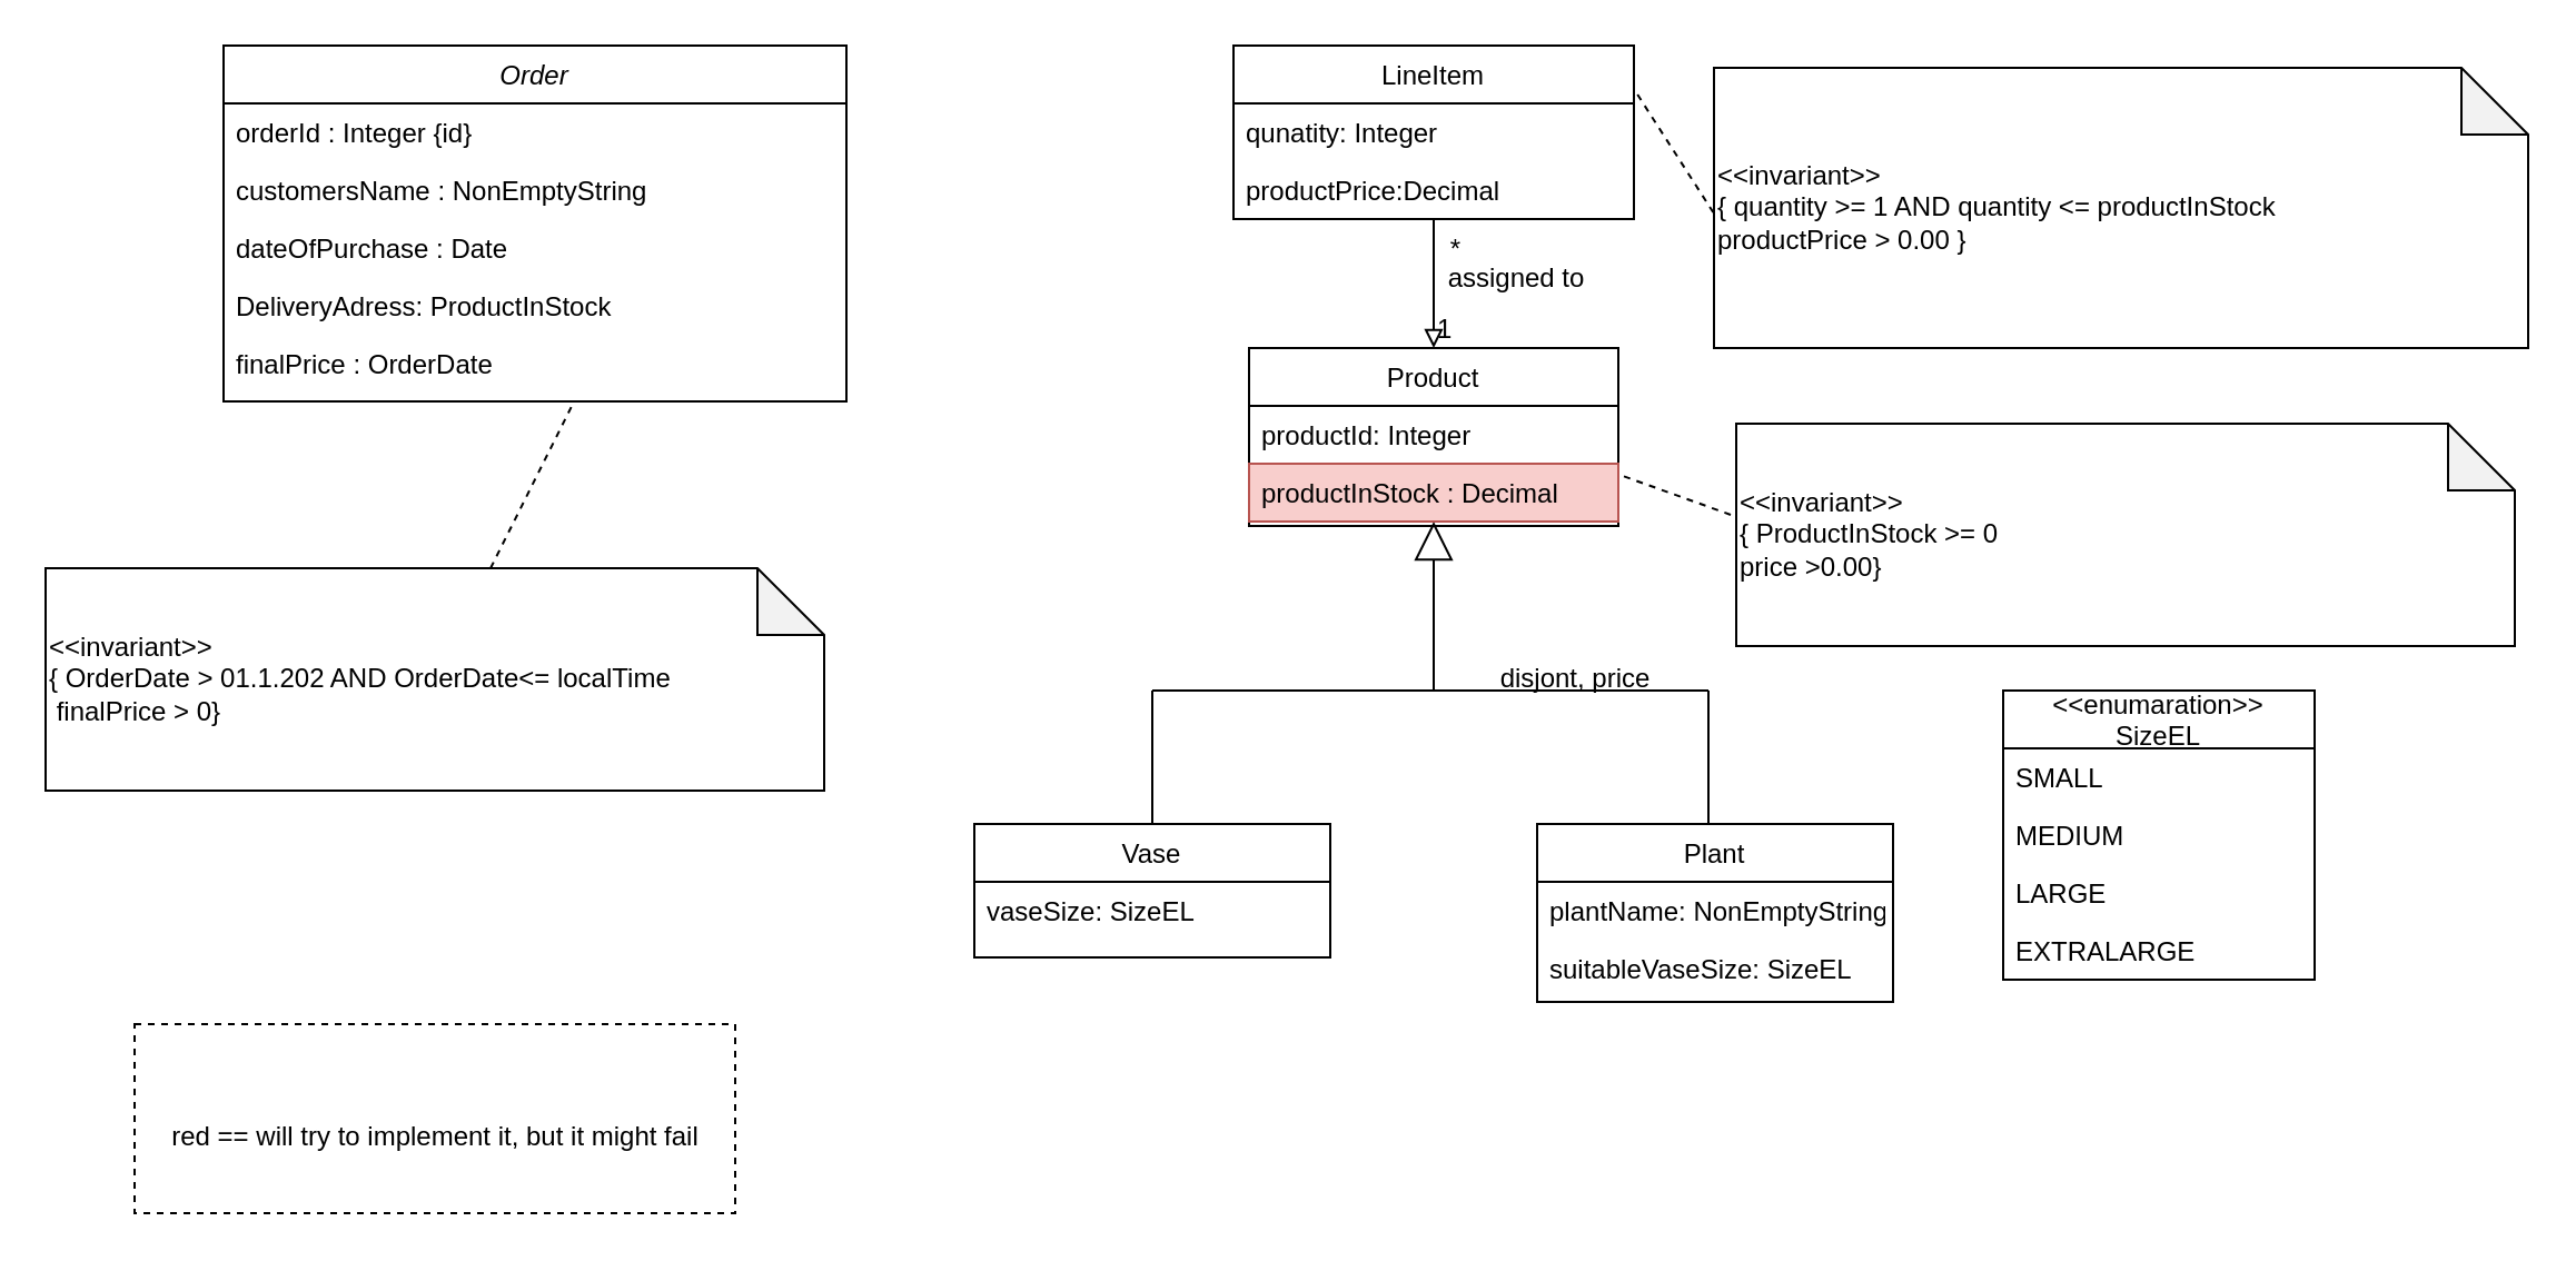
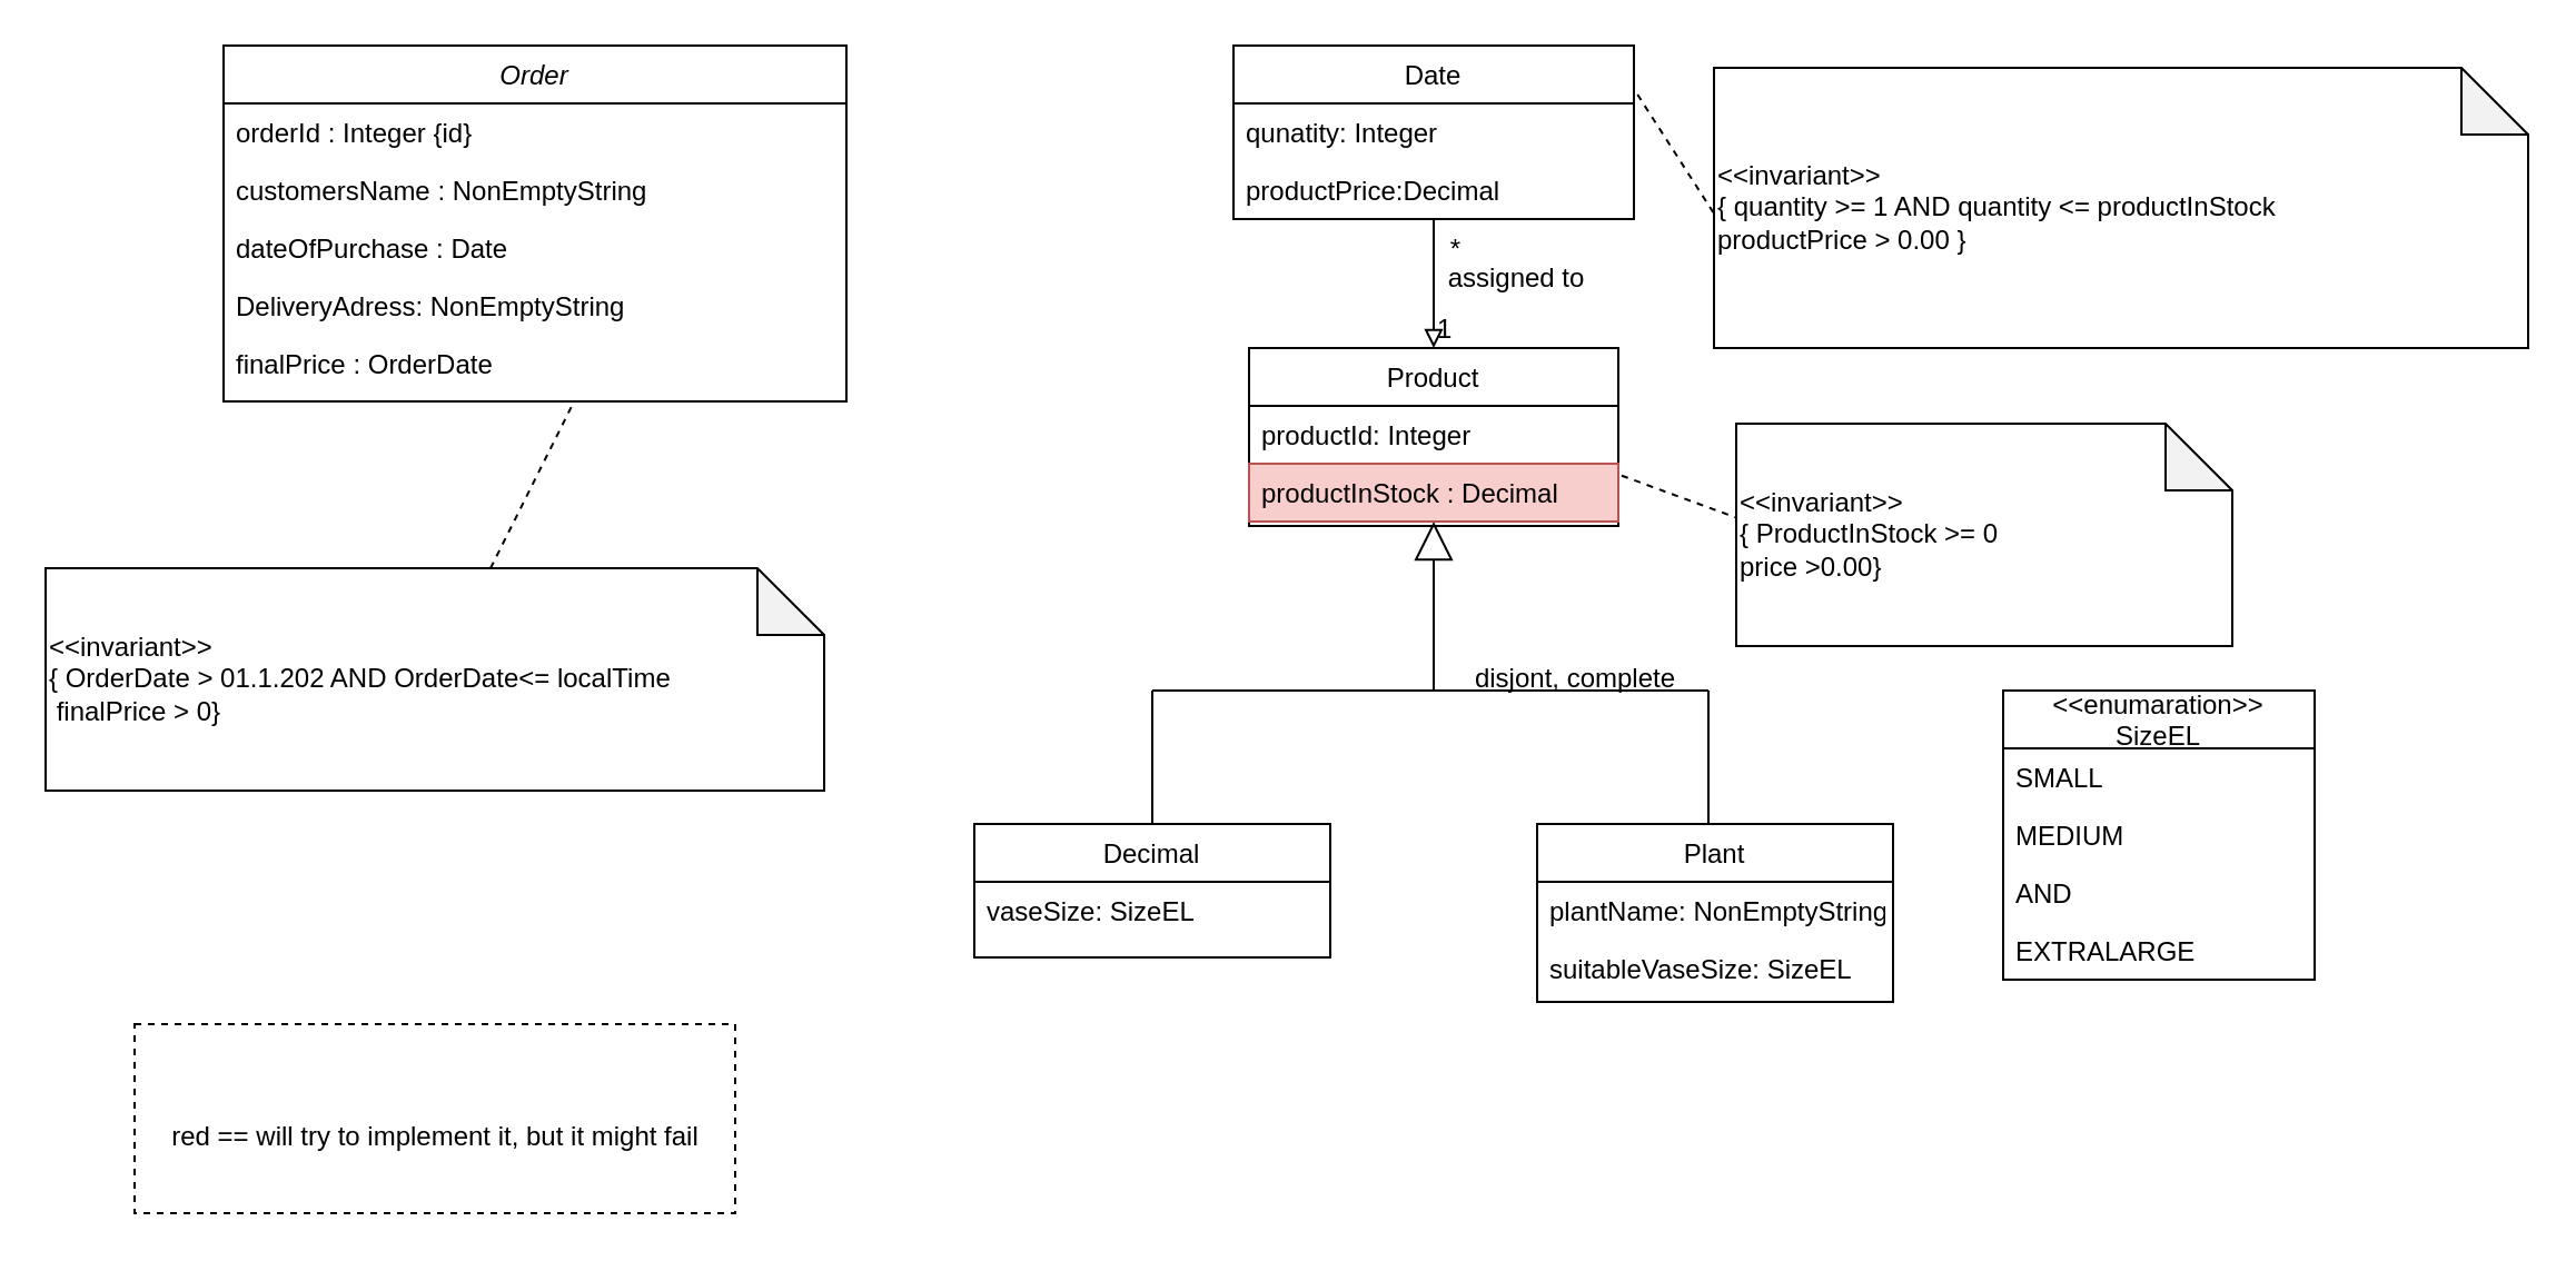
  <mxCell id="0" />
  <mxCell id="1" parent="0" />
  <mxCell id="2" value="Order" style="swimlane;fontStyle=2;align=center;verticalAlign=top;childLayout=stackLayout;horizontal=1;startSize=26;horizontalStack=0;resizeParent=1;resizeLast=0;collapsible=1;marginBottom=0;rounded=0;shadow=0;strokeWidth=1;" parent="1" vertex="1"><mxGeometry y="20" width="280" height="160" as="geometry" x="100"><mxRectangle x="230" y="140" width="160" height="26" as="alternateBounds" /></mxGeometry></mxCell>
  <mxCell id="3" value="orderId : Integer {id}" style="text;align=left;verticalAlign=top;spacingLeft=4;spacingRight=4;overflow=hidden;rotatable=0;points=[[0,0.5],[1,0.5]];portConstraint=eastwest;" parent="2" vertex="1"><mxGeometry y="26" width="280" height="26" as="geometry" /></mxCell>
  <mxCell id="4" value="customersName : NonEmptyString&#10;" style="text;align=left;verticalAlign=top;spacingLeft=4;spacingRight=4;overflow=hidden;rotatable=0;points=[[0,0.5],[1,0.5]];portConstraint=eastwest;rounded=0;shadow=0;html=0;" parent="2" vertex="1"><mxGeometry y="52" width="280" height="26" as="geometry" /></mxCell>
  <mxCell id="5" value="dateOfPurchase : Date " style="text;align=left;verticalAlign=top;spacingLeft=4;spacingRight=4;overflow=hidden;rotatable=0;points=[[0,0.5],[1,0.5]];portConstraint=eastwest;rounded=0;shadow=0;html=0;" parent="2" vertex="1"><mxGeometry y="78" width="280" height="26" as="geometry" /></mxCell>
- <mxCell id="6" value="DeliveryAdress: ProductInStock" style="text;align=left;verticalAlign=top;spacingLeft=4;spacingRight=4;overflow=hidden;rotatable=0;points=[[0,0.5],[1,0.5]];portConstraint=eastwest;rounded=0;shadow=0;html=0;" parent="2" vertex="1"><mxGeometry y="104" width="280" height="26" as="geometry" /></mxCell>
+ <mxCell id="6" value="DeliveryAdress: NonEmptyString" style="text;align=left;verticalAlign=top;spacingLeft=4;spacingRight=4;overflow=hidden;rotatable=0;points=[[0,0.5],[1,0.5]];portConstraint=eastwest;rounded=0;shadow=0;html=0;" parent="2" vertex="1"><mxGeometry y="104" width="280" height="26" as="geometry" /></mxCell>
  <mxCell id="7" value="finalPrice : OrderDate" style="text;align=left;verticalAlign=top;spacingLeft=4;spacingRight=4;overflow=hidden;rotatable=0;points=[[0,0.5],[1,0.5]];portConstraint=eastwest;rounded=0;shadow=0;html=0;" parent="2" vertex="1"><mxGeometry y="130" width="280" height="26" as="geometry" /></mxCell>
  <mxCell id="8" value="Plant" style="swimlane;fontStyle=0;align=center;verticalAlign=top;childLayout=stackLayout;horizontal=1;startSize=26;horizontalStack=0;resizeParent=1;resizeLast=0;collapsible=1;marginBottom=0;rounded=0;shadow=0;strokeWidth=1;" parent="1" vertex="1"><mxGeometry x="690.5" y="370" width="160" height="80" as="geometry"><mxRectangle x="550" y="140" width="160" height="26" as="alternateBounds" /></mxGeometry></mxCell>
  <mxCell id="9" value="plantName: NonEmptyString" style="text;align=left;verticalAlign=top;spacingLeft=4;spacingRight=4;overflow=hidden;rotatable=0;points=[[0,0.5],[1,0.5]];portConstraint=eastwest;rounded=0;shadow=0;html=0;" parent="8" vertex="1"><mxGeometry y="26" width="160" height="26" as="geometry" /></mxCell>
  <mxCell id="10" value="suitableVaseSize: SizeEL" style="text;align=left;verticalAlign=top;spacingLeft=4;spacingRight=4;overflow=hidden;rotatable=0;points=[[0,0.5],[1,0.5]];portConstraint=eastwest;rounded=0;shadow=0;html=0;" parent="8" vertex="1"><mxGeometry y="52" width="160" height="26" as="geometry" /></mxCell>
  <mxCell id="11" value="" style="endArrow=none;dashed=1;html=1;rounded=0;startArrow=none;entryX=0.561;entryY=1.192;entryDx=0;entryDy=0;entryPerimeter=0;" parent="1" source="12" edge="1" target="7"><mxGeometry width="50" height="50" relative="1" as="geometry"><mxPoint x="250" y="230" as="sourcePoint" /><mxPoint x="230" y="230" as="targetPoint" /><Array as="points" /></mxGeometry></mxCell>
  <mxCell id="12" value="&amp;lt;&amp;lt;invariant&amp;gt;&amp;gt;&lt;br&gt;{&amp;nbsp;OrderDate &amp;gt; 01.1.202 AND OrderDate&amp;lt;= localTime&amp;nbsp;&lt;br&gt;&amp;nbsp;finalPrice &amp;gt; 0}&amp;nbsp;" style="shape=note;whiteSpace=wrap;html=1;backgroundOutline=1;darkOpacity=0.05;align=left;" parent="1" vertex="1"><mxGeometry x="20" y="255" width="350" height="100" as="geometry" /></mxCell>
- <mxCell id="13" value="Vase" style="swimlane;fontStyle=0;align=center;verticalAlign=top;childLayout=stackLayout;horizontal=1;startSize=26;horizontalStack=0;resizeParent=1;resizeLast=0;collapsible=1;marginBottom=0;rounded=0;shadow=0;strokeWidth=1;" parent="1" vertex="1"><mxGeometry x="437.5" y="370" width="160" height="60" as="geometry"><mxRectangle x="550" y="140" width="160" height="26" as="alternateBounds" /></mxGeometry></mxCell>
+ <mxCell id="13" value="Decimal" style="swimlane;fontStyle=0;align=center;verticalAlign=top;childLayout=stackLayout;horizontal=1;startSize=26;horizontalStack=0;resizeParent=1;resizeLast=0;collapsible=1;marginBottom=0;rounded=0;shadow=0;strokeWidth=1;" parent="1" vertex="1"><mxGeometry x="437.5" y="370" width="160" height="60" as="geometry"><mxRectangle x="550" y="140" width="160" height="26" as="alternateBounds" /></mxGeometry></mxCell>
  <mxCell id="14" value="vaseSize: SizeEL" style="text;align=left;verticalAlign=top;spacingLeft=4;spacingRight=4;overflow=hidden;rotatable=0;points=[[0,0.5],[1,0.5]];portConstraint=eastwest;rounded=0;shadow=0;html=0;" parent="13" vertex="1"><mxGeometry y="26" width="160" height="26" as="geometry" /></mxCell>
  <mxCell id="15" value="&lt;&lt;enumaration&gt;&gt;&#10;SizeEL" style="swimlane;fontStyle=0;childLayout=stackLayout;horizontal=1;startSize=26;fillColor=none;horizontalStack=0;resizeParent=1;resizeParentMax=0;resizeLast=0;collapsible=1;marginBottom=0;" parent="1" vertex="1"><mxGeometry x="900" y="310" width="140" height="130" as="geometry" /></mxCell>
  <mxCell id="16" value="SMALL" style="text;strokeColor=none;fillColor=none;align=left;verticalAlign=top;spacingLeft=4;spacingRight=4;overflow=hidden;rotatable=0;points=[[0,0.5],[1,0.5]];portConstraint=eastwest;" parent="15" vertex="1"><mxGeometry y="26" width="140" height="26" as="geometry" /></mxCell>
  <mxCell id="17" value="MEDIUM" style="text;strokeColor=none;fillColor=none;align=left;verticalAlign=top;spacingLeft=4;spacingRight=4;overflow=hidden;rotatable=0;points=[[0,0.5],[1,0.5]];portConstraint=eastwest;" parent="15" vertex="1"><mxGeometry y="52" width="140" height="26" as="geometry" /></mxCell>
- <mxCell id="18" value="LARGE" style="text;strokeColor=none;fillColor=none;align=left;verticalAlign=top;spacingLeft=4;spacingRight=4;overflow=hidden;rotatable=0;points=[[0,0.5],[1,0.5]];portConstraint=eastwest;" parent="15" vertex="1"><mxGeometry y="78" width="140" height="26" as="geometry" /></mxCell>
+ <mxCell id="18" value="AND" style="text;strokeColor=none;fillColor=none;align=left;verticalAlign=top;spacingLeft=4;spacingRight=4;overflow=hidden;rotatable=0;points=[[0,0.5],[1,0.5]];portConstraint=eastwest;" parent="15" vertex="1"><mxGeometry y="78" width="140" height="26" as="geometry" /></mxCell>
  <mxCell id="19" value="EXTRALARGE" style="text;strokeColor=none;fillColor=none;align=left;verticalAlign=top;spacingLeft=4;spacingRight=4;overflow=hidden;rotatable=0;points=[[0,0.5],[1,0.5]];portConstraint=eastwest;" parent="15" vertex="1"><mxGeometry y="104" width="140" height="26" as="geometry" /></mxCell>
  <mxCell id="20" value="" style="endArrow=none;html=1;rounded=0;entryX=0.5;entryY=0;entryDx=0;entryDy=0;endFill=0;startArrow=none;startFill=0;" parent="1" target="13" edge="1"><mxGeometry width="50" height="50" relative="1" as="geometry"><mxPoint x="517.5" y="310" as="sourcePoint" /><mxPoint x="641.5" y="270" as="targetPoint" /></mxGeometry></mxCell>
  <mxCell id="21" value="" style="endArrow=none;html=1;rounded=0;endFill=0;startArrow=none;startFill=0;" parent="1" edge="1"><mxGeometry width="50" height="50" relative="1" as="geometry"><mxPoint x="767.5" y="310" as="sourcePoint" /><mxPoint x="767.5" y="370" as="targetPoint" /></mxGeometry></mxCell>
- <mxCell id="22" value="LineItem" style="swimlane;fontStyle=0;childLayout=stackLayout;horizontal=1;startSize=26;fillColor=none;horizontalStack=0;resizeParent=1;resizeParentMax=0;resizeLast=0;collapsible=1;marginBottom=0;" parent="1" vertex="1"><mxGeometry x="554" y="20" width="180" height="78" as="geometry" /></mxCell>
+ <mxCell id="22" value="Date" style="swimlane;fontStyle=0;childLayout=stackLayout;horizontal=1;startSize=26;fillColor=none;horizontalStack=0;resizeParent=1;resizeParentMax=0;resizeLast=0;collapsible=1;marginBottom=0;" parent="1" vertex="1"><mxGeometry x="554" y="20" width="180" height="78" as="geometry" /></mxCell>
  <mxCell id="23" value="qunatity: Integer" style="text;strokeColor=none;fillColor=none;align=left;verticalAlign=top;spacingLeft=4;spacingRight=4;overflow=hidden;rotatable=0;points=[[0,0.5],[1,0.5]];portConstraint=eastwest;" parent="22" vertex="1"><mxGeometry y="26" width="180" height="26" as="geometry" /></mxCell>
  <mxCell id="24" value="productPrice:Decimal" style="text;strokeColor=none;fillColor=none;align=left;verticalAlign=top;spacingLeft=4;spacingRight=4;overflow=hidden;rotatable=0;points=[[0,0.5],[1,0.5]];portConstraint=eastwest;" parent="22" vertex="1"><mxGeometry y="52" width="180" height="26" as="geometry" /></mxCell>
  <mxCell id="25" value="" style="endArrow=none;dashed=1;html=1;rounded=0;startArrow=none;entryX=1;entryY=0.25;entryDx=0;entryDy=0;exitX=0.008;exitY=0.556;exitDx=0;exitDy=0;exitPerimeter=0;" parent="1" target="22" edge="1" source="26"><mxGeometry width="50" height="50" relative="1" as="geometry"><mxPoint x="904" y="220" as="sourcePoint" /><mxPoint x="850" y="109" as="targetPoint" /><Array as="points" /></mxGeometry></mxCell>
  <mxCell id="26" value="&amp;lt;&amp;lt;invariant&amp;gt;&amp;gt;&lt;br&gt;{ quantity &amp;gt;= 1 AND quantity &amp;lt;= productInStock&lt;br&gt;productPrice &amp;gt; 0.00&amp;nbsp;}&amp;nbsp;" style="shape=note;whiteSpace=wrap;html=1;backgroundOutline=1;darkOpacity=0.05;align=left;" parent="1" vertex="1"><mxGeometry x="770" width="366" height="126" as="geometry" y="30" /></mxCell>
  <mxCell id="27" value="&lt;font color=&quot;#000000&quot;&gt;&amp;nbsp;&lt;br&gt;red == will try to implement it, but it might fail&lt;br&gt;&lt;/font&gt;" style="html=1;fontColor=#FF3333;dashed=1;" parent="1" vertex="1"><mxGeometry x="60" y="460" width="270" height="85" as="geometry" /></mxCell>
  <mxCell id="28" value="" style="endArrow=none;dashed=1;html=1;rounded=0;startArrow=none;exitX=0.009;exitY=0.43;exitDx=0;exitDy=0;exitPerimeter=0;entryX=0.988;entryY=-0.038;entryDx=0;entryDy=0;entryPerimeter=0;" parent="1" edge="1" source="29"><mxGeometry width="50" height="50" relative="1" as="geometry"><mxPoint x="900" y="590" as="sourcePoint" /><mxPoint x="722.08" y="211.012" as="targetPoint" /><Array as="points" /></mxGeometry></mxCell>
- <mxCell id="29" value="&amp;lt;&amp;lt;invariant&amp;gt;&amp;gt;&lt;br&gt;{ ProductInStock &amp;gt;= 0 &lt;br&gt;price &amp;gt;0.00}&amp;nbsp;" style="shape=note;whiteSpace=wrap;html=1;backgroundOutline=1;darkOpacity=0.05;align=left;" parent="1" vertex="1"><mxGeometry x="780" y="190" width="350" height="100" as="geometry" /></mxCell>
+ <mxCell id="29" value="&amp;lt;&amp;lt;invariant&amp;gt;&amp;gt;&lt;br&gt;{ ProductInStock &amp;gt;= 0 &lt;br&gt;price &amp;gt;0.00}&amp;nbsp;" style="shape=note;whiteSpace=wrap;html=1;backgroundOutline=1;darkOpacity=0.05;align=left;" parent="1" vertex="1"><mxGeometry x="780" y="190" width="223" height="100" as="geometry" /></mxCell>
  <mxCell id="30" value="" style="endArrow=none;html=1;rounded=0;endFill=0;startArrow=none;startFill=0;" edge="1" parent="1"><mxGeometry width="50" height="50" relative="1" as="geometry"><mxPoint x="517.5" y="310" as="sourcePoint" /><mxPoint x="767.5" y="310" as="targetPoint" /></mxGeometry></mxCell>
  <mxCell id="31" value="" style="endArrow=block;html=1;rounded=0;endFill=0;startArrow=none;startFill=0;endSize=15;" edge="1" parent="1" target="34"><mxGeometry width="50" height="50" relative="1" as="geometry"><mxPoint x="644" y="310" as="sourcePoint" /><mxPoint x="780" y="240" as="targetPoint" /></mxGeometry></mxCell>
  <mxCell id="32" value="Product" style="swimlane;fontStyle=0;align=center;verticalAlign=top;childLayout=stackLayout;horizontal=1;startSize=26;horizontalStack=0;resizeParent=1;resizeLast=0;collapsible=1;marginBottom=0;rounded=0;shadow=0;strokeWidth=1;" vertex="1" parent="1"><mxGeometry x="561" y="156" width="166" height="80" as="geometry"><mxRectangle x="550" y="140" width="160" height="26" as="alternateBounds" /></mxGeometry></mxCell>
  <mxCell id="33" value="productId: Integer" style="text;align=left;verticalAlign=top;spacingLeft=4;spacingRight=4;overflow=hidden;rotatable=0;points=[[0,0.5],[1,0.5]];portConstraint=eastwest;" vertex="1" parent="32"><mxGeometry y="26" width="166" height="26" as="geometry" /></mxCell>
  <mxCell id="34" value="productInStock : Decimal" style="text;align=left;verticalAlign=top;spacingLeft=4;spacingRight=4;overflow=hidden;rotatable=0;points=[[0,0.5],[1,0.5]];portConstraint=eastwest;rounded=0;shadow=0;html=0;fillColor=#f8cecc;strokeColor=#b85450;" vertex="1" parent="32"><mxGeometry y="52" width="166" height="26" as="geometry" /></mxCell>
- <mxCell id="35" value="disjont, price" style="text;html=1;strokeColor=none;fillColor=none;align=center;verticalAlign=middle;whiteSpace=wrap;rounded=0;" vertex="1" parent="1"><mxGeometry x="657.5" y="290" width="100" height="30" as="geometry" /></mxCell>
+ <mxCell id="35" value="disjont, complete" style="text;html=1;strokeColor=none;fillColor=none;align=center;verticalAlign=middle;whiteSpace=wrap;rounded=0;" vertex="1" parent="1"><mxGeometry x="657.5" y="290" width="100" height="30" as="geometry" /></mxCell>
  <mxCell id="36" value="" style="endArrow=block;html=1;rounded=0;endFill=0;startArrow=none;startFill=0;" edge="1" parent="1" source="24" target="32"><mxGeometry width="50" height="50" relative="1" as="geometry"><mxPoint x="731" y="100" as="sourcePoint" /><mxPoint x="660" y="380" as="targetPoint" /></mxGeometry></mxCell>
  <mxCell id="37" value="*" style="resizable=0;align=right;verticalAlign=bottom;labelBackgroundColor=none;fontSize=12;" connectable="0" vertex="1" parent="1"><mxGeometry x="657.5" y="120" as="geometry" /></mxCell>
  <mxCell id="38" value="1" style="resizable=0;align=left;verticalAlign=bottom;labelBackgroundColor=none;fontSize=12;fillColor=#f8cecc;" connectable="0" vertex="1" parent="1"><mxGeometry x="644" y="156" as="geometry" /></mxCell>
  <mxCell id="39" value="assigned to" style="text;html=1;resizable=0;points=[];;align=center;verticalAlign=middle;labelBackgroundColor=none;rounded=0;shadow=0;strokeWidth=1;fontSize=12;" vertex="1" connectable="0" parent="1"><mxGeometry x="680" y="124" as="geometry" /></mxCell>
